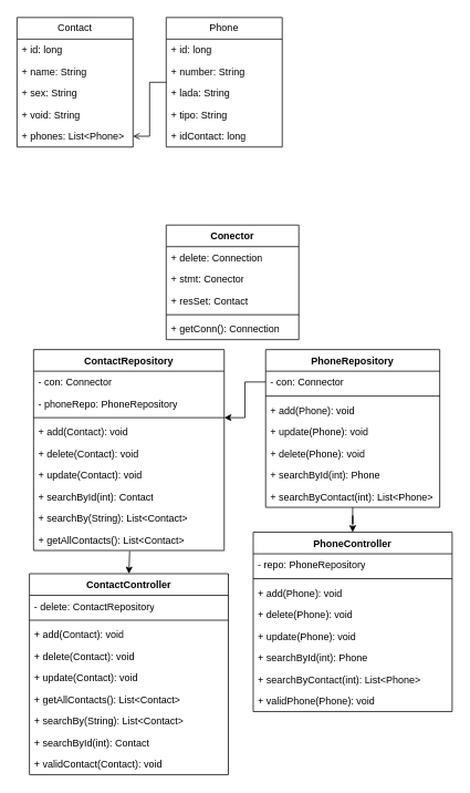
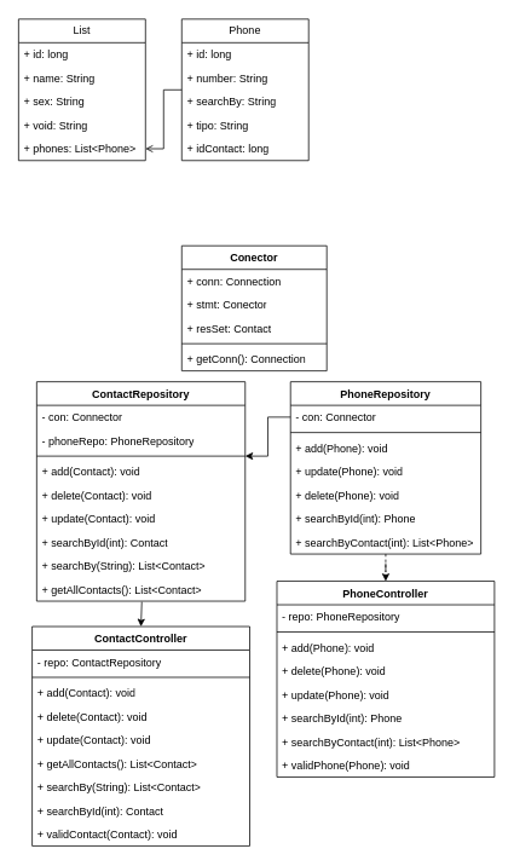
  <mxCell id="0" />
  <mxCell id="1" parent="0" />
  <mxCell id="2" value="Conector" style="swimlane;fontStyle=1;align=center;verticalAlign=top;childLayout=stackLayout;horizontal=1;startSize=26;horizontalStack=0;resizeParent=1;resizeParentMax=0;resizeLast=0;collapsible=1;marginBottom=0;whiteSpace=wrap;html=1;" parent="1" vertex="1"><mxGeometry x="200" y="270" width="160" height="138" as="geometry" /></mxCell>
- <mxCell id="3" value="+ delete: Connection" style="text;strokeColor=none;fillColor=none;align=left;verticalAlign=top;spacingLeft=4;spacingRight=4;overflow=hidden;rotatable=0;points=[[0,0.5],[1,0.5]];portConstraint=eastwest;whiteSpace=wrap;html=1;" parent="2" vertex="1"><mxGeometry y="26" width="160" height="26" as="geometry" /></mxCell>
+ <mxCell id="3" value="+ conn: Connection" style="text;strokeColor=none;fillColor=none;align=left;verticalAlign=top;spacingLeft=4;spacingRight=4;overflow=hidden;rotatable=0;points=[[0,0.5],[1,0.5]];portConstraint=eastwest;whiteSpace=wrap;html=1;" parent="2" vertex="1"><mxGeometry y="26" width="160" height="26" as="geometry" /></mxCell>
  <mxCell id="4" value="+ stmt: Conector" style="text;strokeColor=none;fillColor=none;align=left;verticalAlign=top;spacingLeft=4;spacingRight=4;overflow=hidden;rotatable=0;points=[[0,0.5],[1,0.5]];portConstraint=eastwest;whiteSpace=wrap;html=1;" parent="2" vertex="1"><mxGeometry y="52" width="160" height="26" as="geometry" /></mxCell>
  <mxCell id="5" value="+ resSet: Contact" style="text;strokeColor=none;fillColor=none;align=left;verticalAlign=top;spacingLeft=4;spacingRight=4;overflow=hidden;rotatable=0;points=[[0,0.5],[1,0.5]];portConstraint=eastwest;whiteSpace=wrap;html=1;" parent="2" vertex="1"><mxGeometry y="78" width="160" height="26" as="geometry" /></mxCell>
  <mxCell id="6" value="" style="line;strokeWidth=1;fillColor=none;align=left;verticalAlign=middle;spacingTop=-1;spacingLeft=3;spacingRight=3;rotatable=0;labelPosition=right;points=[];portConstraint=eastwest;strokeColor=inherit;" parent="2" vertex="1"><mxGeometry y="104" width="160" height="8" as="geometry" /></mxCell>
  <mxCell id="7" value="+ getConn(): Connection" style="text;strokeColor=none;fillColor=none;align=left;verticalAlign=top;spacingLeft=4;spacingRight=4;overflow=hidden;rotatable=0;points=[[0,0.5],[1,0.5]];portConstraint=eastwest;whiteSpace=wrap;html=1;" parent="2" vertex="1"><mxGeometry y="112" width="160" height="26" as="geometry" /></mxCell>
- <mxCell id="8" value="Contact" style="swimlane;fontStyle=0;childLayout=stackLayout;horizontal=1;startSize=26;fillColor=none;horizontalStack=0;resizeParent=1;resizeParentMax=0;resizeLast=0;collapsible=1;marginBottom=0;whiteSpace=wrap;html=1;" parent="1" vertex="1"><mxGeometry x="20" y="20" width="140" height="156" as="geometry" /></mxCell>
+ <mxCell id="8" value="List" style="swimlane;fontStyle=0;childLayout=stackLayout;horizontal=1;startSize=26;fillColor=none;horizontalStack=0;resizeParent=1;resizeParentMax=0;resizeLast=0;collapsible=1;marginBottom=0;whiteSpace=wrap;html=1;" parent="1" vertex="1"><mxGeometry x="20" y="20" width="140" height="156" as="geometry" /></mxCell>
  <mxCell id="9" value="+ id: long" style="text;strokeColor=none;fillColor=none;align=left;verticalAlign=top;spacingLeft=4;spacingRight=4;overflow=hidden;rotatable=0;points=[[0,0.5],[1,0.5]];portConstraint=eastwest;whiteSpace=wrap;html=1;" parent="8" vertex="1"><mxGeometry y="26" width="140" height="26" as="geometry" /></mxCell>
  <mxCell id="10" value="+ name: String" style="text;strokeColor=none;fillColor=none;align=left;verticalAlign=top;spacingLeft=4;spacingRight=4;overflow=hidden;rotatable=0;points=[[0,0.5],[1,0.5]];portConstraint=eastwest;whiteSpace=wrap;html=1;" parent="8" vertex="1"><mxGeometry y="52" width="140" height="26" as="geometry" /></mxCell>
  <mxCell id="11" value="+ sex: String" style="text;strokeColor=none;fillColor=none;align=left;verticalAlign=top;spacingLeft=4;spacingRight=4;overflow=hidden;rotatable=0;points=[[0,0.5],[1,0.5]];portConstraint=eastwest;whiteSpace=wrap;html=1;" parent="8" vertex="1"><mxGeometry y="78" width="140" height="26" as="geometry" /></mxCell>
  <mxCell id="12" value="+ void: String" style="text;strokeColor=none;fillColor=none;align=left;verticalAlign=top;spacingLeft=4;spacingRight=4;overflow=hidden;rotatable=0;points=[[0,0.5],[1,0.5]];portConstraint=eastwest;whiteSpace=wrap;html=1;" parent="8" vertex="1"><mxGeometry y="104" width="140" height="26" as="geometry" /></mxCell>
  <mxCell id="13" value="+ phones: List&amp;lt;Phone&amp;gt;" style="text;strokeColor=none;fillColor=none;align=left;verticalAlign=top;spacingLeft=4;spacingRight=4;overflow=hidden;rotatable=0;points=[[0,0.5],[1,0.5]];portConstraint=eastwest;whiteSpace=wrap;html=1;" parent="8" vertex="1"><mxGeometry y="130" width="140" height="26" as="geometry" /></mxCell>
  <mxCell id="14" style="edgeStyle=orthogonalEdgeStyle;rounded=0;orthogonalLoop=1;jettySize=auto;html=1;exitX=0;exitY=0.5;exitDx=0;exitDy=0;entryX=1;entryY=0.5;entryDx=0;entryDy=0;endArrow=open;" parent="1" source="15" target="13" edge="1"><mxGeometry relative="1" as="geometry" /></mxCell>
  <mxCell id="15" value="Phone" style="swimlane;fontStyle=0;childLayout=stackLayout;horizontal=1;startSize=26;fillColor=none;horizontalStack=0;resizeParent=1;resizeParentMax=0;resizeLast=0;collapsible=1;marginBottom=0;whiteSpace=wrap;html=1;" parent="1" vertex="1"><mxGeometry x="200" y="20" width="140" height="156" as="geometry"><mxRectangle x="230" y="80" width="80" height="30" as="alternateBounds" /></mxGeometry></mxCell>
  <mxCell id="16" value="+ id: long" style="text;strokeColor=none;fillColor=none;align=left;verticalAlign=top;spacingLeft=4;spacingRight=4;overflow=hidden;rotatable=0;points=[[0,0.5],[1,0.5]];portConstraint=eastwest;whiteSpace=wrap;html=1;" parent="15" vertex="1"><mxGeometry y="26" width="140" height="26" as="geometry" /></mxCell>
  <mxCell id="17" value="+ number: String" style="text;strokeColor=none;fillColor=none;align=left;verticalAlign=top;spacingLeft=4;spacingRight=4;overflow=hidden;rotatable=0;points=[[0,0.5],[1,0.5]];portConstraint=eastwest;whiteSpace=wrap;html=1;" parent="15" vertex="1"><mxGeometry y="52" width="140" height="26" as="geometry" /></mxCell>
- <mxCell id="18" value="+ lada: String" style="text;strokeColor=none;fillColor=none;align=left;verticalAlign=top;spacingLeft=4;spacingRight=4;overflow=hidden;rotatable=0;points=[[0,0.5],[1,0.5]];portConstraint=eastwest;whiteSpace=wrap;html=1;" parent="15" vertex="1"><mxGeometry y="78" width="140" height="26" as="geometry" /></mxCell>
+ <mxCell id="18" value="+ searchBy: String" style="text;strokeColor=none;fillColor=none;align=left;verticalAlign=top;spacingLeft=4;spacingRight=4;overflow=hidden;rotatable=0;points=[[0,0.5],[1,0.5]];portConstraint=eastwest;whiteSpace=wrap;html=1;" parent="15" vertex="1"><mxGeometry y="78" width="140" height="26" as="geometry" /></mxCell>
  <mxCell id="19" value="+ tipo: String" style="text;strokeColor=none;fillColor=none;align=left;verticalAlign=top;spacingLeft=4;spacingRight=4;overflow=hidden;rotatable=0;points=[[0,0.5],[1,0.5]];portConstraint=eastwest;whiteSpace=wrap;html=1;" parent="15" vertex="1"><mxGeometry y="104" width="140" height="26" as="geometry" /></mxCell>
  <mxCell id="20" value="+ idContact: long" style="text;strokeColor=none;fillColor=none;align=left;verticalAlign=top;spacingLeft=4;spacingRight=4;overflow=hidden;rotatable=0;points=[[0,0.5],[1,0.5]];portConstraint=eastwest;whiteSpace=wrap;html=1;" parent="15" vertex="1"><mxGeometry y="130" width="140" height="26" as="geometry" /></mxCell>
  <mxCell id="21" value="ContactRepository" style="swimlane;fontStyle=1;align=center;verticalAlign=top;childLayout=stackLayout;horizontal=1;startSize=26;horizontalStack=0;resizeParent=1;resizeParentMax=0;resizeLast=0;collapsible=1;marginBottom=0;whiteSpace=wrap;html=1;" parent="1" vertex="1"><mxGeometry x="40" y="420" width="230" height="242" as="geometry" /></mxCell>
  <mxCell id="22" value="- con: Connector" style="text;strokeColor=none;fillColor=none;align=left;verticalAlign=top;spacingLeft=4;spacingRight=4;overflow=hidden;rotatable=0;points=[[0,0.5],[1,0.5]];portConstraint=eastwest;whiteSpace=wrap;html=1;" parent="21" vertex="1"><mxGeometry y="26" width="230" height="26" as="geometry" /></mxCell>
  <mxCell id="23" value="- phoneRepo: PhoneRepository" style="text;strokeColor=none;fillColor=none;align=left;verticalAlign=top;spacingLeft=4;spacingRight=4;overflow=hidden;rotatable=0;points=[[0,0.5],[1,0.5]];portConstraint=eastwest;whiteSpace=wrap;html=1;" parent="21" vertex="1"><mxGeometry y="52" width="230" height="26" as="geometry" /></mxCell>
  <mxCell id="24" value="" style="line;strokeWidth=1;fillColor=none;align=left;verticalAlign=middle;spacingTop=-1;spacingLeft=3;spacingRight=3;rotatable=0;labelPosition=right;points=[];portConstraint=eastwest;strokeColor=inherit;" parent="21" vertex="1"><mxGeometry y="78" width="230" height="8" as="geometry" /></mxCell>
  <mxCell id="25" value="+ add(Contact): void" style="text;strokeColor=none;fillColor=none;align=left;verticalAlign=top;spacingLeft=4;spacingRight=4;overflow=hidden;rotatable=0;points=[[0,0.5],[1,0.5]];portConstraint=eastwest;whiteSpace=wrap;html=1;" parent="21" vertex="1"><mxGeometry y="86" width="230" height="26" as="geometry" /></mxCell>
  <mxCell id="26" value="+ delete(Contact): void" style="text;strokeColor=none;fillColor=none;align=left;verticalAlign=top;spacingLeft=4;spacingRight=4;overflow=hidden;rotatable=0;points=[[0,0.5],[1,0.5]];portConstraint=eastwest;whiteSpace=wrap;html=1;" parent="21" vertex="1"><mxGeometry y="112" width="230" height="26" as="geometry" /></mxCell>
  <mxCell id="27" value="+ update(Contact): void" style="text;strokeColor=none;fillColor=none;align=left;verticalAlign=top;spacingLeft=4;spacingRight=4;overflow=hidden;rotatable=0;points=[[0,0.5],[1,0.5]];portConstraint=eastwest;whiteSpace=wrap;html=1;" parent="21" vertex="1"><mxGeometry y="138" width="230" height="26" as="geometry" /></mxCell>
  <mxCell id="28" value="+ searchById(int): Contact" style="text;strokeColor=none;fillColor=none;align=left;verticalAlign=top;spacingLeft=4;spacingRight=4;overflow=hidden;rotatable=0;points=[[0,0.5],[1,0.5]];portConstraint=eastwest;whiteSpace=wrap;html=1;" parent="21" vertex="1"><mxGeometry y="164" width="230" height="26" as="geometry" /></mxCell>
  <mxCell id="29" value="+ searchBy(String): List&amp;lt;Contact&amp;gt;" style="text;strokeColor=none;fillColor=none;align=left;verticalAlign=top;spacingLeft=4;spacingRight=4;overflow=hidden;rotatable=0;points=[[0,0.5],[1,0.5]];portConstraint=eastwest;whiteSpace=wrap;html=1;" parent="21" vertex="1"><mxGeometry y="190" width="230" height="26" as="geometry" /></mxCell>
  <mxCell id="30" value="+ getAllContacts(): List&amp;lt;Contact&amp;gt;" style="text;strokeColor=none;fillColor=none;align=left;verticalAlign=top;spacingLeft=4;spacingRight=4;overflow=hidden;rotatable=0;points=[[0,0.5],[1,0.5]];portConstraint=eastwest;whiteSpace=wrap;html=1;" vertex="1" parent="21"><mxGeometry y="216" width="230" height="26" as="geometry" /></mxCell>
- <mxCell id="31" value="" style="edgeStyle=orthogonalEdgeStyle;rounded=0;orthogonalLoop=1;jettySize=auto;html=1;entryX=0.5;entryY=0;entryDx=0;entryDy=0;" parent="1" source="32" target="50" edge="1"><mxGeometry relative="1" as="geometry" /></mxCell>
+ <mxCell id="31" value="" style="edgeStyle=orthogonalEdgeStyle;rounded=0;orthogonalLoop=1;jettySize=auto;html=1;entryX=0.5;entryY=0;entryDx=0;entryDy=0;dashed=1;" parent="1" source="32" target="50" edge="1"><mxGeometry relative="1" as="geometry" /></mxCell>
  <mxCell id="32" value="PhoneRepository" style="swimlane;fontStyle=1;align=center;verticalAlign=top;childLayout=stackLayout;horizontal=1;startSize=26;horizontalStack=0;resizeParent=1;resizeParentMax=0;resizeLast=0;collapsible=1;marginBottom=0;whiteSpace=wrap;html=1;" parent="1" vertex="1"><mxGeometry x="320" y="420" width="210" height="190" as="geometry" /></mxCell>
  <mxCell id="33" value="- con: Connector" style="text;strokeColor=none;fillColor=none;align=left;verticalAlign=top;spacingLeft=4;spacingRight=4;overflow=hidden;rotatable=0;points=[[0,0.5],[1,0.5]];portConstraint=eastwest;whiteSpace=wrap;html=1;" parent="32" vertex="1"><mxGeometry y="26" width="210" height="26" as="geometry" /></mxCell>
  <mxCell id="34" value="" style="line;strokeWidth=1;fillColor=none;align=left;verticalAlign=middle;spacingTop=-1;spacingLeft=3;spacingRight=3;rotatable=0;labelPosition=right;points=[];portConstraint=eastwest;strokeColor=inherit;" parent="32" vertex="1"><mxGeometry y="52" width="210" height="8" as="geometry" /></mxCell>
  <mxCell id="35" value="+ add(Phone): void" style="text;strokeColor=none;fillColor=none;align=left;verticalAlign=top;spacingLeft=4;spacingRight=4;overflow=hidden;rotatable=0;points=[[0,0.5],[1,0.5]];portConstraint=eastwest;whiteSpace=wrap;html=1;" parent="32" vertex="1"><mxGeometry y="60" width="210" height="26" as="geometry" /></mxCell>
  <mxCell id="36" value="+ update(Phone): void" style="text;strokeColor=none;fillColor=none;align=left;verticalAlign=top;spacingLeft=4;spacingRight=4;overflow=hidden;rotatable=0;points=[[0,0.5],[1,0.5]];portConstraint=eastwest;whiteSpace=wrap;html=1;" parent="32" vertex="1"><mxGeometry y="86" width="210" height="26" as="geometry" /></mxCell>
  <mxCell id="37" value="+ delete(Phone): void" style="text;strokeColor=none;fillColor=none;align=left;verticalAlign=top;spacingLeft=4;spacingRight=4;overflow=hidden;rotatable=0;points=[[0,0.5],[1,0.5]];portConstraint=eastwest;whiteSpace=wrap;html=1;" parent="32" vertex="1"><mxGeometry y="112" width="210" height="26" as="geometry" /></mxCell>
  <mxCell id="38" value="+ searchById(int): Phone" style="text;strokeColor=none;fillColor=none;align=left;verticalAlign=top;spacingLeft=4;spacingRight=4;overflow=hidden;rotatable=0;points=[[0,0.5],[1,0.5]];portConstraint=eastwest;whiteSpace=wrap;html=1;" parent="32" vertex="1"><mxGeometry y="138" width="210" height="26" as="geometry" /></mxCell>
  <mxCell id="39" value="+ searchByContact(int): List&amp;lt;Phone&amp;gt;" style="text;strokeColor=none;fillColor=none;align=left;verticalAlign=top;spacingLeft=4;spacingRight=4;overflow=hidden;rotatable=0;points=[[0,0.5],[1,0.5]];portConstraint=eastwest;whiteSpace=wrap;html=1;" parent="32" vertex="1"><mxGeometry y="164" width="210" height="26" as="geometry" /></mxCell>
  <mxCell id="40" value="ContactController" style="swimlane;fontStyle=1;align=center;verticalAlign=top;childLayout=stackLayout;horizontal=1;startSize=26;horizontalStack=0;resizeParent=1;resizeParentMax=0;resizeLast=0;collapsible=1;marginBottom=0;whiteSpace=wrap;html=1;" parent="1" vertex="1"><mxGeometry x="35" y="690" width="240" height="242" as="geometry" /></mxCell>
- <mxCell id="41" value="- delete: ContactRepository" style="text;strokeColor=none;fillColor=none;align=left;verticalAlign=top;spacingLeft=4;spacingRight=4;overflow=hidden;rotatable=0;points=[[0,0.5],[1,0.5]];portConstraint=eastwest;whiteSpace=wrap;html=1;" parent="40" vertex="1"><mxGeometry y="26" width="240" height="26" as="geometry" /></mxCell>
+ <mxCell id="41" value="- repo: ContactRepository" style="text;strokeColor=none;fillColor=none;align=left;verticalAlign=top;spacingLeft=4;spacingRight=4;overflow=hidden;rotatable=0;points=[[0,0.5],[1,0.5]];portConstraint=eastwest;whiteSpace=wrap;html=1;" parent="40" vertex="1"><mxGeometry y="26" width="240" height="26" as="geometry" /></mxCell>
  <mxCell id="42" value="" style="line;strokeWidth=1;fillColor=none;align=left;verticalAlign=middle;spacingTop=-1;spacingLeft=3;spacingRight=3;rotatable=0;labelPosition=right;points=[];portConstraint=eastwest;strokeColor=inherit;" parent="40" vertex="1"><mxGeometry y="52" width="240" height="8" as="geometry" /></mxCell>
  <mxCell id="43" value="+ add(Contact): void" style="text;strokeColor=none;fillColor=none;align=left;verticalAlign=top;spacingLeft=4;spacingRight=4;overflow=hidden;rotatable=0;points=[[0,0.5],[1,0.5]];portConstraint=eastwest;whiteSpace=wrap;html=1;" parent="40" vertex="1"><mxGeometry y="60" width="240" height="26" as="geometry" /></mxCell>
  <mxCell id="44" value="+ delete(Contact): void" style="text;strokeColor=none;fillColor=none;align=left;verticalAlign=top;spacingLeft=4;spacingRight=4;overflow=hidden;rotatable=0;points=[[0,0.5],[1,0.5]];portConstraint=eastwest;whiteSpace=wrap;html=1;" parent="40" vertex="1"><mxGeometry y="86" width="240" height="26" as="geometry" /></mxCell>
  <mxCell id="45" value="+ update(Contact): void" style="text;strokeColor=none;fillColor=none;align=left;verticalAlign=top;spacingLeft=4;spacingRight=4;overflow=hidden;rotatable=0;points=[[0,0.5],[1,0.5]];portConstraint=eastwest;whiteSpace=wrap;html=1;" parent="40" vertex="1"><mxGeometry y="112" width="240" height="26" as="geometry" /></mxCell>
  <mxCell id="46" value="+ getAllContacts(): List&amp;lt;Contact&amp;gt;" style="text;strokeColor=none;fillColor=none;align=left;verticalAlign=top;spacingLeft=4;spacingRight=4;overflow=hidden;rotatable=0;points=[[0,0.5],[1,0.5]];portConstraint=eastwest;whiteSpace=wrap;html=1;" parent="40" vertex="1"><mxGeometry y="138" width="240" height="26" as="geometry" /></mxCell>
  <mxCell id="47" value="+ searchBy(String): List&amp;lt;Contact&amp;gt;" style="text;strokeColor=none;fillColor=none;align=left;verticalAlign=top;spacingLeft=4;spacingRight=4;overflow=hidden;rotatable=0;points=[[0,0.5],[1,0.5]];portConstraint=eastwest;whiteSpace=wrap;html=1;" parent="40" vertex="1"><mxGeometry y="164" width="240" height="26" as="geometry" /></mxCell>
  <mxCell id="48" value="+ searchById(int): Contact" style="text;strokeColor=none;fillColor=none;align=left;verticalAlign=top;spacingLeft=4;spacingRight=4;overflow=hidden;rotatable=0;points=[[0,0.5],[1,0.5]];portConstraint=eastwest;whiteSpace=wrap;html=1;" parent="40" vertex="1"><mxGeometry y="190" width="240" height="26" as="geometry" /></mxCell>
  <mxCell id="49" value="+ validContact(Contact): void" style="text;strokeColor=none;fillColor=none;align=left;verticalAlign=top;spacingLeft=4;spacingRight=4;overflow=hidden;rotatable=0;points=[[0,0.5],[1,0.5]];portConstraint=eastwest;whiteSpace=wrap;html=1;" vertex="1" parent="40"><mxGeometry y="216" width="240" height="26" as="geometry" /></mxCell>
  <mxCell id="50" value="PhoneController" style="swimlane;fontStyle=1;align=center;verticalAlign=top;childLayout=stackLayout;horizontal=1;startSize=26;horizontalStack=0;resizeParent=1;resizeParentMax=0;resizeLast=0;collapsible=1;marginBottom=0;whiteSpace=wrap;html=1;" parent="1" vertex="1"><mxGeometry x="305" y="640" width="240" height="216" as="geometry" /></mxCell>
  <mxCell id="51" value="- repo: PhoneRepository" style="text;strokeColor=none;fillColor=none;align=left;verticalAlign=top;spacingLeft=4;spacingRight=4;overflow=hidden;rotatable=0;points=[[0,0.5],[1,0.5]];portConstraint=eastwest;whiteSpace=wrap;html=1;" parent="50" vertex="1"><mxGeometry y="26" width="240" height="26" as="geometry" /></mxCell>
  <mxCell id="52" value="" style="line;strokeWidth=1;fillColor=none;align=left;verticalAlign=middle;spacingTop=-1;spacingLeft=3;spacingRight=3;rotatable=0;labelPosition=right;points=[];portConstraint=eastwest;strokeColor=inherit;" parent="50" vertex="1"><mxGeometry y="52" width="240" height="8" as="geometry" /></mxCell>
  <mxCell id="53" value="+ add(Phone): void" style="text;strokeColor=none;fillColor=none;align=left;verticalAlign=top;spacingLeft=4;spacingRight=4;overflow=hidden;rotatable=0;points=[[0,0.5],[1,0.5]];portConstraint=eastwest;whiteSpace=wrap;html=1;" parent="50" vertex="1"><mxGeometry y="60" width="240" height="26" as="geometry" /></mxCell>
  <mxCell id="54" value="+ delete(Phone): void" style="text;strokeColor=none;fillColor=none;align=left;verticalAlign=top;spacingLeft=4;spacingRight=4;overflow=hidden;rotatable=0;points=[[0,0.5],[1,0.5]];portConstraint=eastwest;whiteSpace=wrap;html=1;" parent="50" vertex="1"><mxGeometry y="86" width="240" height="26" as="geometry" /></mxCell>
  <mxCell id="55" value="+ update(Phone): void" style="text;strokeColor=none;fillColor=none;align=left;verticalAlign=top;spacingLeft=4;spacingRight=4;overflow=hidden;rotatable=0;points=[[0,0.5],[1,0.5]];portConstraint=eastwest;whiteSpace=wrap;html=1;" parent="50" vertex="1"><mxGeometry y="112" width="240" height="26" as="geometry" /></mxCell>
  <mxCell id="56" value="+ searchById(int): Phone" style="text;strokeColor=none;fillColor=none;align=left;verticalAlign=top;spacingLeft=4;spacingRight=4;overflow=hidden;rotatable=0;points=[[0,0.5],[1,0.5]];portConstraint=eastwest;whiteSpace=wrap;html=1;" parent="50" vertex="1"><mxGeometry y="138" width="240" height="26" as="geometry" /></mxCell>
  <mxCell id="57" value="+ searchByContact(int): List&amp;lt;Phone&amp;gt;" style="text;strokeColor=none;fillColor=none;align=left;verticalAlign=top;spacingLeft=4;spacingRight=4;overflow=hidden;rotatable=0;points=[[0,0.5],[1,0.5]];portConstraint=eastwest;whiteSpace=wrap;html=1;" parent="50" vertex="1"><mxGeometry y="164" width="240" height="26" as="geometry" /></mxCell>
  <mxCell id="58" value="+ validPhone(Phone): void" style="text;strokeColor=none;fillColor=none;align=left;verticalAlign=top;spacingLeft=4;spacingRight=4;overflow=hidden;rotatable=0;points=[[0,0.5],[1,0.5]];portConstraint=eastwest;whiteSpace=wrap;html=1;" vertex="1" parent="50"><mxGeometry y="190" width="240" height="26" as="geometry" /></mxCell>
  <mxCell id="59" value="" style="edgeStyle=orthogonalEdgeStyle;rounded=0;orthogonalLoop=1;jettySize=auto;html=1;" parent="1" source="33" target="24" edge="1"><mxGeometry relative="1" as="geometry" /></mxCell>
  <mxCell id="60" value="" style="endArrow=classic;html=1;rounded=0;entryX=0.5;entryY=0;entryDx=0;entryDy=0;exitX=0.504;exitY=1.031;exitDx=0;exitDy=0;exitPerimeter=0;" edge="1" parent="1" source="30" target="40"><mxGeometry width="50" height="50" relative="1" as="geometry"><mxPoint x="160" y="660" as="sourcePoint" /><mxPoint x="210" y="610" as="targetPoint" /></mxGeometry></mxCell>
